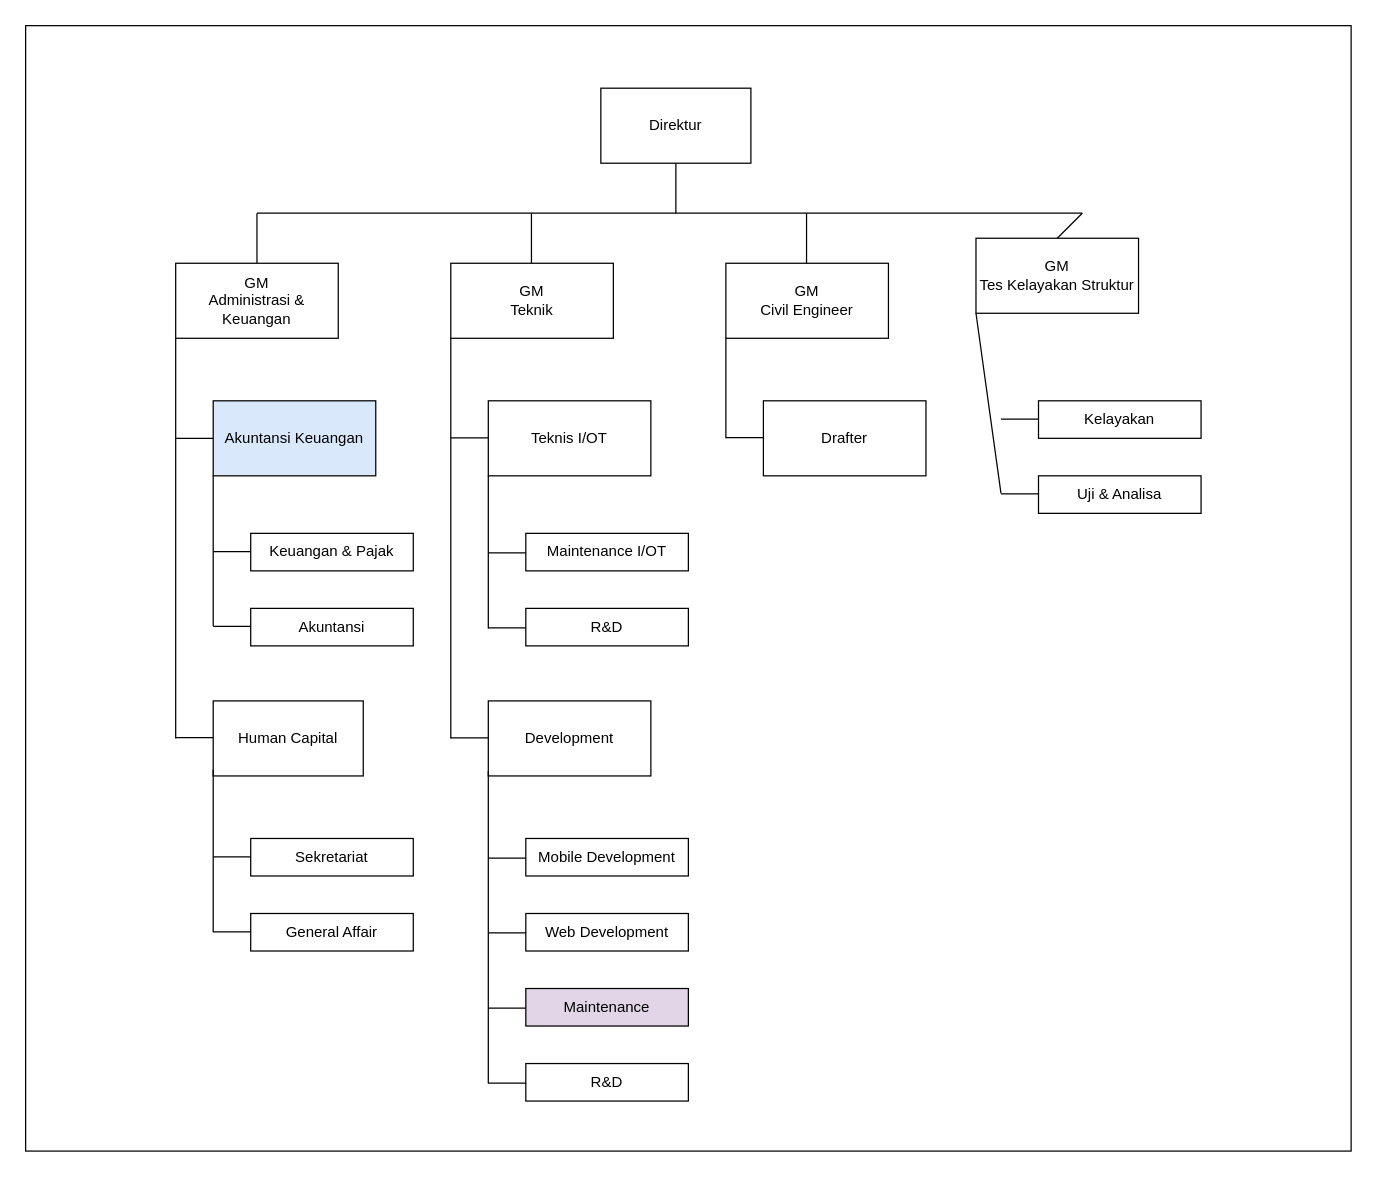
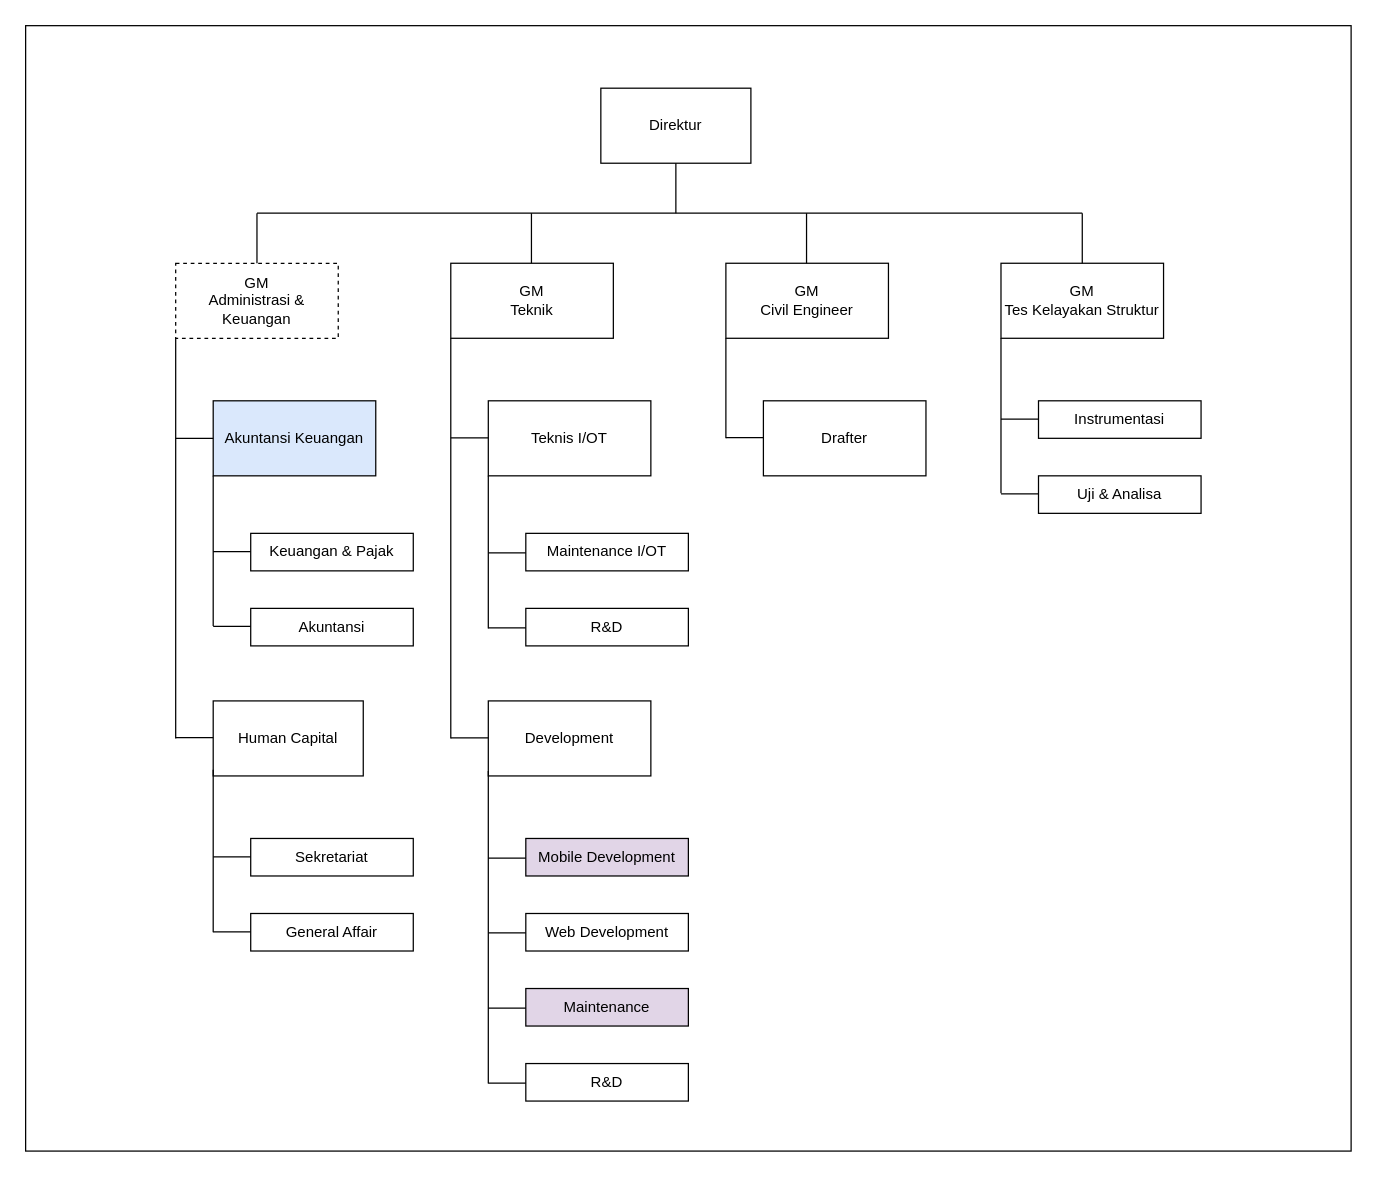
  <mxCell id="0" />
  <mxCell id="1" parent="0" />
  <mxCell id="2" value="" style="rounded=0;whiteSpace=wrap;html=1;fontSize=12;" vertex="1" parent="1"><mxGeometry x="20" y="20" width="1060" height="900" as="geometry" /></mxCell>
  <mxCell id="3" value="&lt;font style=&quot;font-size: 12px;&quot;&gt;Direktur&lt;/font&gt;" style="rounded=0;whiteSpace=wrap;html=1;" parent="1" vertex="1"><mxGeometry x="480" y="70" width="120" height="60" as="geometry" /></mxCell>
- <mxCell id="4" value="&lt;font style=&quot;font-size: 12px;&quot;&gt;GM&lt;br&gt;Administrasi &amp;amp; Keuangan&lt;/font&gt;" style="rounded=0;whiteSpace=wrap;html=1;" parent="1" vertex="1"><mxGeometry x="140" y="210" width="130" height="60" as="geometry" /></mxCell>
+ <mxCell id="4" value="&lt;font style=&quot;font-size: 12px;&quot;&gt;GM&lt;br&gt;Administrasi &amp;amp; Keuangan&lt;/font&gt;" style="rounded=0;whiteSpace=wrap;html=1;dashed=1;" parent="1" vertex="1"><mxGeometry x="140" y="210" width="130" height="60" as="geometry" /></mxCell>
  <mxCell id="5" value="&lt;font style=&quot;font-size: 12px;&quot;&gt;GM&lt;br&gt;Teknik&lt;/font&gt;" style="rounded=0;whiteSpace=wrap;html=1;" parent="1" vertex="1"><mxGeometry x="360" y="210" width="130" height="60" as="geometry" /></mxCell>
- <mxCell id="6" value="&lt;font style=&quot;font-size: 12px;&quot;&gt;GM&lt;br&gt;Tes Kelayakan Struktur&lt;/font&gt;" style="rounded=0;whiteSpace=wrap;html=1;" parent="1" vertex="1"><mxGeometry x="780" y="190" width="130" height="60" as="geometry" /></mxCell>
+ <mxCell id="6" value="&lt;font style=&quot;font-size: 12px;&quot;&gt;GM&lt;br&gt;Tes Kelayakan Struktur&lt;/font&gt;" style="rounded=0;whiteSpace=wrap;html=1;" parent="1" vertex="1"><mxGeometry x="800" y="210" width="130" height="60" as="geometry" /></mxCell>
  <mxCell id="7" value="&lt;font style=&quot;font-size: 12px;&quot;&gt;Akuntansi Keuangan&lt;/font&gt;" style="rounded=0;whiteSpace=wrap;html=1;fillColor=#dae8fc;" parent="1" vertex="1"><mxGeometry x="170" y="320" width="130" height="60" as="geometry" /></mxCell>
  <mxCell id="8" value="&lt;font style=&quot;font-size: 12px;&quot;&gt;Keuangan &amp;amp; Pajak&lt;/font&gt;" style="rounded=0;whiteSpace=wrap;html=1;" parent="1" vertex="1"><mxGeometry x="200" y="426" width="130" height="30" as="geometry" /></mxCell>
  <mxCell id="9" value="&lt;font style=&quot;font-size: 12px;&quot;&gt;Akuntansi&lt;/font&gt;" style="rounded=0;whiteSpace=wrap;html=1;" parent="1" vertex="1"><mxGeometry x="200" y="486" width="130" height="30" as="geometry" /></mxCell>
  <mxCell id="10" value="&lt;font style=&quot;font-size: 12px;&quot;&gt;Human Capital&lt;/font&gt;" style="rounded=0;whiteSpace=wrap;html=1;" parent="1" vertex="1"><mxGeometry x="170" y="560" width="120" height="60" as="geometry" /></mxCell>
  <mxCell id="11" value="&lt;font style=&quot;font-size: 12px;&quot;&gt;Sekretariat&lt;/font&gt;" style="rounded=0;whiteSpace=wrap;html=1;" parent="1" vertex="1"><mxGeometry x="200" y="670" width="130" height="30" as="geometry" /></mxCell>
  <mxCell id="12" value="&lt;font style=&quot;font-size: 12px;&quot;&gt;General Affair&lt;/font&gt;" style="rounded=0;whiteSpace=wrap;html=1;" parent="1" vertex="1"><mxGeometry x="200" y="730" width="130" height="30" as="geometry" /></mxCell>
  <mxCell id="13" value="&lt;font style=&quot;font-size: 12px;&quot;&gt;Teknis I/OT&lt;/font&gt;" style="rounded=0;whiteSpace=wrap;html=1;" parent="1" vertex="1"><mxGeometry x="390" y="320" width="130" height="60" as="geometry" /></mxCell>
  <mxCell id="14" value="&lt;font style=&quot;font-size: 12px;&quot;&gt;Maintenance I/OT&lt;/font&gt;" style="rounded=0;whiteSpace=wrap;html=1;" parent="1" vertex="1"><mxGeometry x="420" y="426" width="130" height="30" as="geometry" /></mxCell>
  <mxCell id="15" value="&lt;font style=&quot;font-size: 12px;&quot;&gt;R&amp;amp;D&lt;/font&gt;" style="rounded=0;whiteSpace=wrap;html=1;" parent="1" vertex="1"><mxGeometry x="420" y="486" width="130" height="30" as="geometry" /></mxCell>
  <mxCell id="16" value="&lt;font style=&quot;font-size: 12px;&quot;&gt;Development&lt;/font&gt;" style="rounded=0;whiteSpace=wrap;html=1;" parent="1" vertex="1"><mxGeometry x="390" y="560" width="130" height="60" as="geometry" /></mxCell>
- <mxCell id="17" value="&lt;font style=&quot;font-size: 12px;&quot;&gt;Mobile Development&lt;/font&gt;" style="rounded=0;whiteSpace=wrap;html=1;" parent="1" vertex="1"><mxGeometry x="420" y="670" width="130" height="30" as="geometry" /></mxCell>
+ <mxCell id="17" value="&lt;font style=&quot;font-size: 12px;&quot;&gt;Mobile Development&lt;/font&gt;" style="rounded=0;whiteSpace=wrap;html=1;fillColor=#e1d5e7;" parent="1" vertex="1"><mxGeometry x="420" y="670" width="130" height="30" as="geometry" /></mxCell>
  <mxCell id="18" value="Web Development" style="rounded=0;whiteSpace=wrap;html=1;" parent="1" vertex="1"><mxGeometry x="420" y="730" width="130" height="30" as="geometry" /></mxCell>
  <mxCell id="19" value="Maintenance" style="rounded=0;whiteSpace=wrap;html=1;fillColor=#e1d5e7;" parent="1" vertex="1"><mxGeometry x="420" y="790" width="130" height="30" as="geometry" /></mxCell>
  <mxCell id="20" value="R&amp;amp;D" style="rounded=0;whiteSpace=wrap;html=1;" parent="1" vertex="1"><mxGeometry x="420" y="850" width="130" height="30" as="geometry" /></mxCell>
  <mxCell id="21" value="Drafter" style="rounded=0;whiteSpace=wrap;html=1;" parent="1" vertex="1"><mxGeometry x="610" y="320" width="130" height="60" as="geometry" /></mxCell>
  <mxCell id="22" value="" style="endArrow=none;html=1;rounded=0;entryX=0.5;entryY=1;entryDx=0;entryDy=0;" parent="1" target="3" edge="1"><mxGeometry width="50" height="50" relative="1" as="geometry"><mxPoint x="540" y="170" as="sourcePoint" /><mxPoint x="596" y="350" as="targetPoint" /></mxGeometry></mxCell>
  <mxCell id="23" value="" style="endArrow=none;html=1;rounded=0;entryX=0.5;entryY=0;entryDx=0;entryDy=0;" parent="1" target="4" edge="1"><mxGeometry width="50" height="50" relative="1" as="geometry"><mxPoint x="205" y="170" as="sourcePoint" /><mxPoint x="560" y="350" as="targetPoint" /></mxGeometry></mxCell>
  <mxCell id="24" value="" style="endArrow=none;html=1;rounded=0;entryX=0.5;entryY=0;entryDx=0;entryDy=0;" parent="1" target="6" edge="1"><mxGeometry width="50" height="50" relative="1" as="geometry"><mxPoint x="865" y="170" as="sourcePoint" /><mxPoint x="630" y="350" as="targetPoint" /></mxGeometry></mxCell>
  <mxCell id="25" value="" style="endArrow=none;html=1;rounded=0;" parent="1" edge="1"><mxGeometry width="50" height="50" relative="1" as="geometry"><mxPoint x="865" y="170" as="sourcePoint" /><mxPoint x="205" y="170" as="targetPoint" /></mxGeometry></mxCell>
  <mxCell id="26" value="" style="endArrow=none;html=1;rounded=0;entryX=0;entryY=1;entryDx=0;entryDy=0;" parent="1" target="4" edge="1"><mxGeometry width="50" height="50" relative="1" as="geometry"><mxPoint x="140" y="590" as="sourcePoint" /><mxPoint x="540" y="400" as="targetPoint" /></mxGeometry></mxCell>
  <mxCell id="27" value="" style="endArrow=none;html=1;rounded=0;entryX=0;entryY=0.5;entryDx=0;entryDy=0;" parent="1" target="7" edge="1"><mxGeometry width="50" height="50" relative="1" as="geometry"><mxPoint x="140" y="350" as="sourcePoint" /><mxPoint x="540" y="400" as="targetPoint" /></mxGeometry></mxCell>
  <mxCell id="28" value="" style="endArrow=none;html=1;rounded=0;entryX=0;entryY=0.5;entryDx=0;entryDy=0;" parent="1" edge="1"><mxGeometry width="50" height="50" relative="1" as="geometry"><mxPoint x="170" y="440.63" as="sourcePoint" /><mxPoint x="200" y="440.63" as="targetPoint" /></mxGeometry></mxCell>
  <mxCell id="29" value="" style="endArrow=none;html=1;rounded=0;entryX=0;entryY=1;entryDx=0;entryDy=0;" parent="1" edge="1"><mxGeometry width="50" height="50" relative="1" as="geometry"><mxPoint x="170" y="500" as="sourcePoint" /><mxPoint x="170" y="380" as="targetPoint" /></mxGeometry></mxCell>
  <mxCell id="30" value="" style="endArrow=none;html=1;rounded=0;entryX=0;entryY=1;entryDx=0;entryDy=0;" parent="1" edge="1"><mxGeometry width="50" height="50" relative="1" as="geometry"><mxPoint x="360" y="590" as="sourcePoint" /><mxPoint x="360" y="270" as="targetPoint" /></mxGeometry></mxCell>
  <mxCell id="31" value="" style="endArrow=none;html=1;rounded=0;entryX=0;entryY=0.5;entryDx=0;entryDy=0;" parent="1" edge="1"><mxGeometry width="50" height="50" relative="1" as="geometry"><mxPoint x="360" y="349.57" as="sourcePoint" /><mxPoint x="390" y="349.57" as="targetPoint" /></mxGeometry></mxCell>
  <mxCell id="32" value="" style="endArrow=none;html=1;rounded=0;entryX=0;entryY=0.5;entryDx=0;entryDy=0;" parent="1" edge="1"><mxGeometry width="50" height="50" relative="1" as="geometry"><mxPoint x="170" y="500.41" as="sourcePoint" /><mxPoint x="200" y="500.41" as="targetPoint" /></mxGeometry></mxCell>
  <mxCell id="33" value="" style="endArrow=none;html=1;rounded=0;entryX=0;entryY=0.5;entryDx=0;entryDy=0;" parent="1" edge="1"><mxGeometry width="50" height="50" relative="1" as="geometry"><mxPoint x="170" y="684.68" as="sourcePoint" /><mxPoint x="200" y="684.68" as="targetPoint" /></mxGeometry></mxCell>
  <mxCell id="34" value="" style="endArrow=none;html=1;rounded=0;entryX=0;entryY=0.5;entryDx=0;entryDy=0;" parent="1" edge="1"><mxGeometry width="50" height="50" relative="1" as="geometry"><mxPoint x="170" y="744.68" as="sourcePoint" /><mxPoint x="200" y="744.68" as="targetPoint" /></mxGeometry></mxCell>
  <mxCell id="35" value="" style="endArrow=none;html=1;rounded=0;entryX=0;entryY=1;entryDx=0;entryDy=0;" parent="1" edge="1"><mxGeometry width="50" height="50" relative="1" as="geometry"><mxPoint x="170" y="745" as="sourcePoint" /><mxPoint x="170" y="615" as="targetPoint" /></mxGeometry></mxCell>
  <mxCell id="36" value="" style="endArrow=none;html=1;rounded=0;entryX=0;entryY=1;entryDx=0;entryDy=0;" parent="1" edge="1" target="13"><mxGeometry width="50" height="50" relative="1" as="geometry"><mxPoint x="390" y="502" as="sourcePoint" /><mxPoint x="390" y="382" as="targetPoint" /></mxGeometry></mxCell>
  <mxCell id="37" value="" style="endArrow=none;html=1;rounded=0;entryX=0;entryY=0.5;entryDx=0;entryDy=0;" parent="1" edge="1"><mxGeometry width="50" height="50" relative="1" as="geometry"><mxPoint x="390" y="441.67" as="sourcePoint" /><mxPoint x="420" y="441.67" as="targetPoint" /></mxGeometry></mxCell>
  <mxCell id="38" value="" style="endArrow=none;html=1;rounded=0;entryX=0;entryY=0.5;entryDx=0;entryDy=0;" parent="1" edge="1"><mxGeometry width="50" height="50" relative="1" as="geometry"><mxPoint x="390" y="501.6" as="sourcePoint" /><mxPoint x="420" y="501.6" as="targetPoint" /></mxGeometry></mxCell>
  <mxCell id="39" value="" style="endArrow=none;html=1;rounded=0;entryX=0;entryY=0.5;entryDx=0;entryDy=0;" parent="1" edge="1"><mxGeometry width="50" height="50" relative="1" as="geometry"><mxPoint x="390" y="685.68" as="sourcePoint" /><mxPoint x="420" y="685.68" as="targetPoint" /></mxGeometry></mxCell>
  <mxCell id="40" value="" style="endArrow=none;html=1;rounded=0;entryX=0;entryY=0.5;entryDx=0;entryDy=0;" parent="1" edge="1"><mxGeometry width="50" height="50" relative="1" as="geometry"><mxPoint x="390" y="745.58" as="sourcePoint" /><mxPoint x="420" y="745.58" as="targetPoint" /></mxGeometry></mxCell>
  <mxCell id="41" value="" style="endArrow=none;html=1;rounded=0;entryX=0;entryY=0.5;entryDx=0;entryDy=0;" parent="1" edge="1"><mxGeometry width="50" height="50" relative="1" as="geometry"><mxPoint x="390" y="805.63" as="sourcePoint" /><mxPoint x="420" y="805.63" as="targetPoint" /></mxGeometry></mxCell>
  <mxCell id="42" value="" style="endArrow=none;html=1;rounded=0;entryX=0;entryY=0.5;entryDx=0;entryDy=0;" parent="1" edge="1"><mxGeometry width="50" height="50" relative="1" as="geometry"><mxPoint x="390" y="865.69" as="sourcePoint" /><mxPoint x="420" y="865.69" as="targetPoint" /></mxGeometry></mxCell>
  <mxCell id="43" value="" style="endArrow=none;html=1;rounded=0;entryX=0;entryY=1;entryDx=0;entryDy=0;" parent="1" edge="1"><mxGeometry width="50" height="50" relative="1" as="geometry"><mxPoint x="390" y="866" as="sourcePoint" /><mxPoint x="390" y="616" as="targetPoint" /></mxGeometry></mxCell>
  <mxCell id="44" value="&lt;font style=&quot;&quot;&gt;&lt;font style=&quot;font-size: 12px;&quot;&gt;GM&lt;br&gt;Civil Engineer&lt;/font&gt;&lt;br&gt;&lt;/font&gt;" style="rounded=0;whiteSpace=wrap;html=1;" vertex="1" parent="1"><mxGeometry x="580" y="210" width="130" height="60" as="geometry" /></mxCell>
  <mxCell id="45" value="" style="endArrow=none;html=1;rounded=0;entryX=0;entryY=1;entryDx=0;entryDy=0;" edge="1" parent="1" target="44"><mxGeometry width="50" height="50" relative="1" as="geometry"><mxPoint x="580" y="350" as="sourcePoint" /><mxPoint x="550" y="310" as="targetPoint" /></mxGeometry></mxCell>
  <mxCell id="46" value="" style="endArrow=none;html=1;rounded=0;entryX=0;entryY=0.5;entryDx=0;entryDy=0;" edge="1" parent="1"><mxGeometry width="50" height="50" relative="1" as="geometry"><mxPoint x="580" y="349.5" as="sourcePoint" /><mxPoint x="610" y="349.5" as="targetPoint" /></mxGeometry></mxCell>
  <mxCell id="47" value="" style="endArrow=none;html=1;rounded=0;entryX=0;entryY=1;entryDx=0;entryDy=0;" edge="1" parent="1" target="6"><mxGeometry width="50" height="50" relative="1" as="geometry"><mxPoint x="800" y="394" as="sourcePoint" /><mxPoint x="800" y="274" as="targetPoint" /></mxGeometry></mxCell>
  <mxCell id="48" value="" style="endArrow=none;html=1;rounded=0;entryX=0;entryY=0.5;entryDx=0;entryDy=0;" edge="1" parent="1"><mxGeometry width="50" height="50" relative="1" as="geometry"><mxPoint x="800" y="334.58" as="sourcePoint" /><mxPoint x="830" y="334.58" as="targetPoint" /></mxGeometry></mxCell>
  <mxCell id="49" value="" style="endArrow=none;html=1;rounded=0;entryX=0;entryY=0.5;entryDx=0;entryDy=0;" edge="1" parent="1"><mxGeometry width="50" height="50" relative="1" as="geometry"><mxPoint x="360" y="589.5" as="sourcePoint" /><mxPoint x="390" y="589.5" as="targetPoint" /></mxGeometry></mxCell>
  <mxCell id="50" value="" style="endArrow=none;html=1;rounded=0;entryX=0;entryY=0.5;entryDx=0;entryDy=0;" edge="1" parent="1"><mxGeometry width="50" height="50" relative="1" as="geometry"><mxPoint x="140" y="589.41" as="sourcePoint" /><mxPoint x="170" y="589.41" as="targetPoint" /></mxGeometry></mxCell>
  <mxCell id="51" value="" style="endArrow=none;html=1;rounded=0;entryX=0.5;entryY=0;entryDx=0;entryDy=0;" edge="1" parent="1"><mxGeometry width="50" height="50" relative="1" as="geometry"><mxPoint x="424.5" y="170" as="sourcePoint" /><mxPoint x="424.5" y="210" as="targetPoint" /></mxGeometry></mxCell>
  <mxCell id="52" value="" style="endArrow=none;html=1;rounded=0;entryX=0.5;entryY=0;entryDx=0;entryDy=0;" edge="1" parent="1"><mxGeometry width="50" height="50" relative="1" as="geometry"><mxPoint x="644.5" y="170" as="sourcePoint" /><mxPoint x="644.5" y="210" as="targetPoint" /></mxGeometry></mxCell>
- <mxCell id="53" value="&lt;font style=&quot;font-size: 12px;&quot;&gt;Kelayakan&lt;/font&gt;" style="rounded=0;whiteSpace=wrap;html=1;" vertex="1" parent="1"><mxGeometry x="830" y="320" width="130" height="30" as="geometry" /></mxCell>
+ <mxCell id="53" value="&lt;font style=&quot;font-size: 12px;&quot;&gt;Instrumentasi&lt;/font&gt;" style="rounded=0;whiteSpace=wrap;html=1;" vertex="1" parent="1"><mxGeometry x="830" y="320" width="130" height="30" as="geometry" /></mxCell>
  <mxCell id="54" value="&lt;font style=&quot;font-size: 12px;&quot;&gt;Uji &amp;amp; Analisa&lt;/font&gt;" style="rounded=0;whiteSpace=wrap;html=1;" vertex="1" parent="1"><mxGeometry x="830" y="380" width="130" height="30" as="geometry" /></mxCell>
  <mxCell id="55" value="" style="endArrow=none;html=1;rounded=0;entryX=0;entryY=0.5;entryDx=0;entryDy=0;" edge="1" parent="1"><mxGeometry width="50" height="50" relative="1" as="geometry"><mxPoint x="800" y="394.41" as="sourcePoint" /><mxPoint x="830" y="394.41" as="targetPoint" /></mxGeometry></mxCell>
